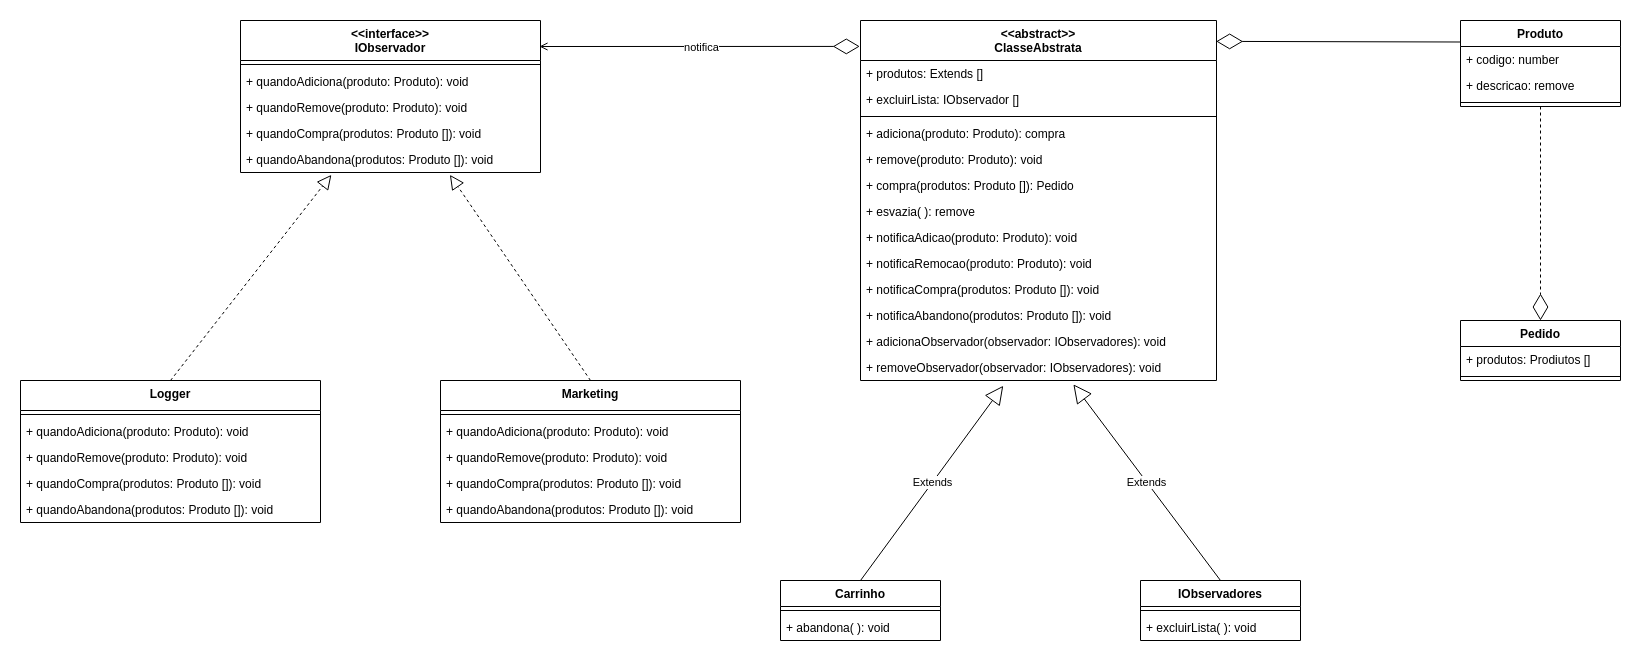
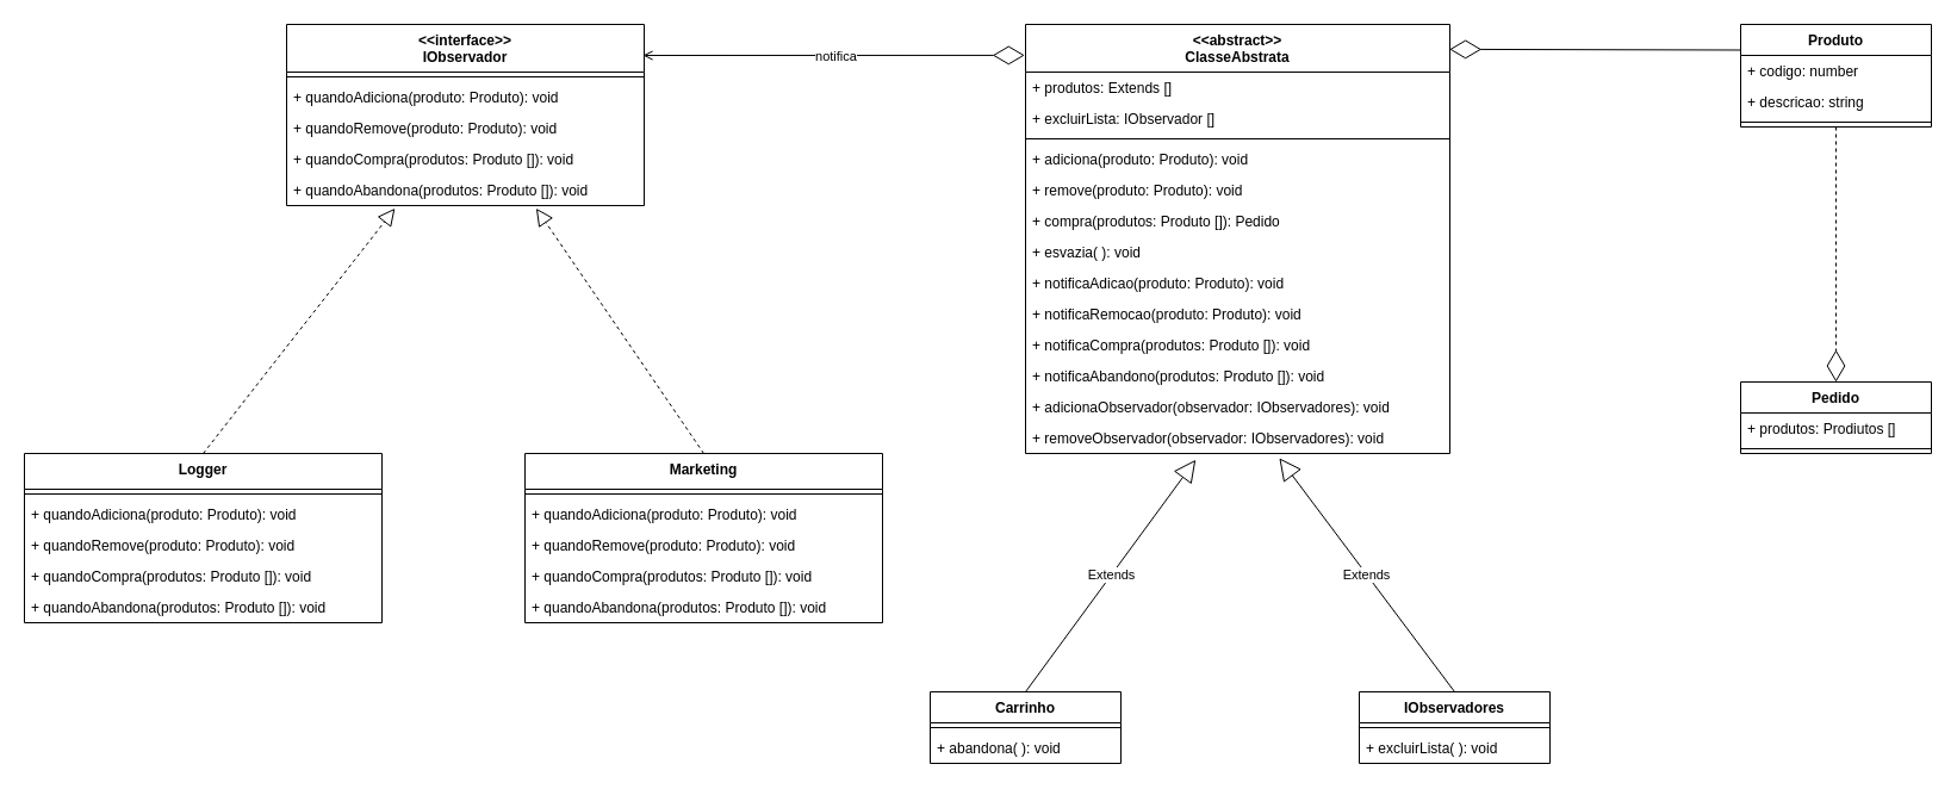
  <mxCell id="0" />
  <mxCell id="1" parent="0" />
  <mxCell id="2" value="Produto&#10;" style="swimlane;fontStyle=1;align=center;verticalAlign=top;childLayout=stackLayout;horizontal=1;startSize=26;horizontalStack=0;resizeParent=1;resizeParentMax=0;resizeLast=0;collapsible=1;marginBottom=0;" parent="1" vertex="1"><mxGeometry x="1460" width="160" height="86" as="geometry" y="20" /></mxCell>
  <mxCell id="3" value="+ codigo: number" style="text;strokeColor=none;fillColor=none;align=left;verticalAlign=top;spacingLeft=4;spacingRight=4;overflow=hidden;rotatable=0;points=[[0,0.5],[1,0.5]];portConstraint=eastwest;" parent="2" vertex="1"><mxGeometry y="26" width="160" height="26" as="geometry" /></mxCell>
- <mxCell id="4" value="+ descricao: remove" style="text;strokeColor=none;fillColor=none;align=left;verticalAlign=top;spacingLeft=4;spacingRight=4;overflow=hidden;rotatable=0;points=[[0,0.5],[1,0.5]];portConstraint=eastwest;" parent="2" vertex="1"><mxGeometry y="52" width="160" height="26" as="geometry" /></mxCell>
+ <mxCell id="4" value="+ descricao: string" style="text;strokeColor=none;fillColor=none;align=left;verticalAlign=top;spacingLeft=4;spacingRight=4;overflow=hidden;rotatable=0;points=[[0,0.5],[1,0.5]];portConstraint=eastwest;" parent="2" vertex="1"><mxGeometry y="52" width="160" height="26" as="geometry" /></mxCell>
  <mxCell id="5" value="" style="line;strokeWidth=1;fillColor=none;align=left;verticalAlign=middle;spacingTop=-1;spacingLeft=3;spacingRight=3;rotatable=0;labelPosition=right;points=[];portConstraint=eastwest;" parent="2" vertex="1"><mxGeometry y="78" width="160" height="8" as="geometry" /></mxCell>
  <mxCell id="6" value="&lt;&lt;abstract&gt;&gt;&#10;ClasseAbstrata&#10;" style="swimlane;fontStyle=1;align=center;verticalAlign=top;childLayout=stackLayout;horizontal=1;startSize=40;horizontalStack=0;resizeParent=1;resizeParentMax=0;resizeLast=0;collapsible=1;marginBottom=0;" parent="1" vertex="1"><mxGeometry x="860" width="356" height="360" as="geometry" y="20" /></mxCell>
  <mxCell id="7" value="+ produtos: Extends []" style="text;strokeColor=none;fillColor=none;align=left;verticalAlign=top;spacingLeft=4;spacingRight=4;overflow=hidden;rotatable=0;points=[[0,0.5],[1,0.5]];portConstraint=eastwest;" parent="6" vertex="1"><mxGeometry y="40" width="356" height="26" as="geometry" /></mxCell>
  <mxCell id="8" value="+ excluirLista: IObservador []" style="text;strokeColor=none;fillColor=none;align=left;verticalAlign=top;spacingLeft=4;spacingRight=4;overflow=hidden;rotatable=0;points=[[0,0.5],[1,0.5]];portConstraint=eastwest;" parent="6" vertex="1"><mxGeometry y="66" width="356" height="26" as="geometry" /></mxCell>
  <mxCell id="9" value="" style="line;strokeWidth=1;fillColor=none;align=left;verticalAlign=middle;spacingTop=-1;spacingLeft=3;spacingRight=3;rotatable=0;labelPosition=right;points=[];portConstraint=eastwest;" parent="6" vertex="1"><mxGeometry y="92" width="356" height="8" as="geometry" /></mxCell>
- <mxCell id="10" value="+ adiciona(produto: Produto): compra" style="text;strokeColor=none;fillColor=none;align=left;verticalAlign=top;spacingLeft=4;spacingRight=4;overflow=hidden;rotatable=0;points=[[0,0.5],[1,0.5]];portConstraint=eastwest;" parent="6" vertex="1"><mxGeometry y="100" width="356" height="26" as="geometry" /></mxCell>
+ <mxCell id="10" value="+ adiciona(produto: Produto): void" style="text;strokeColor=none;fillColor=none;align=left;verticalAlign=top;spacingLeft=4;spacingRight=4;overflow=hidden;rotatable=0;points=[[0,0.5],[1,0.5]];portConstraint=eastwest;" parent="6" vertex="1"><mxGeometry y="100" width="356" height="26" as="geometry" /></mxCell>
  <mxCell id="11" value="+ remove(produto: Produto): void&#10;" style="text;strokeColor=none;fillColor=none;align=left;verticalAlign=top;spacingLeft=4;spacingRight=4;overflow=hidden;rotatable=0;points=[[0,0.5],[1,0.5]];portConstraint=eastwest;" parent="6" vertex="1"><mxGeometry y="126" width="356" height="26" as="geometry" /></mxCell>
  <mxCell id="12" value="+ compra(produtos: Produto []): Pedido" style="text;strokeColor=none;fillColor=none;align=left;verticalAlign=top;spacingLeft=4;spacingRight=4;overflow=hidden;rotatable=0;points=[[0,0.5],[1,0.5]];portConstraint=eastwest;" parent="6" vertex="1"><mxGeometry y="152" width="356" height="26" as="geometry" /></mxCell>
- <mxCell id="13" value="+ esvazia( ): remove" style="text;strokeColor=none;fillColor=none;align=left;verticalAlign=top;spacingLeft=4;spacingRight=4;overflow=hidden;rotatable=0;points=[[0,0.5],[1,0.5]];portConstraint=eastwest;" parent="6" vertex="1"><mxGeometry y="178" width="356" height="26" as="geometry" /></mxCell>
+ <mxCell id="13" value="+ esvazia( ): void" style="text;strokeColor=none;fillColor=none;align=left;verticalAlign=top;spacingLeft=4;spacingRight=4;overflow=hidden;rotatable=0;points=[[0,0.5],[1,0.5]];portConstraint=eastwest;" parent="6" vertex="1"><mxGeometry y="178" width="356" height="26" as="geometry" /></mxCell>
  <mxCell id="14" value="+ notificaAdicao(produto: Produto): void&#10;" style="text;strokeColor=none;fillColor=none;align=left;verticalAlign=top;spacingLeft=4;spacingRight=4;overflow=hidden;rotatable=0;points=[[0,0.5],[1,0.5]];portConstraint=eastwest;" parent="6" vertex="1"><mxGeometry y="204" width="356" height="26" as="geometry" /></mxCell>
  <mxCell id="15" value="+ notificaRemocao(produto: Produto): void&#10;" style="text;strokeColor=none;fillColor=none;align=left;verticalAlign=top;spacingLeft=4;spacingRight=4;overflow=hidden;rotatable=0;points=[[0,0.5],[1,0.5]];portConstraint=eastwest;" parent="6" vertex="1"><mxGeometry y="230" width="356" height="26" as="geometry" /></mxCell>
  <mxCell id="16" value="+ notificaCompra(produtos: Produto []): void" style="text;strokeColor=none;fillColor=none;align=left;verticalAlign=top;spacingLeft=4;spacingRight=4;overflow=hidden;rotatable=0;points=[[0,0.5],[1,0.5]];portConstraint=eastwest;" parent="6" vertex="1"><mxGeometry y="256" width="356" height="26" as="geometry" /></mxCell>
  <mxCell id="17" value="+ notificaAbandono(produtos: Produto []): void" style="text;strokeColor=none;fillColor=none;align=left;verticalAlign=top;spacingLeft=4;spacingRight=4;overflow=hidden;rotatable=0;points=[[0,0.5],[1,0.5]];portConstraint=eastwest;" parent="6" vertex="1"><mxGeometry y="282" width="356" height="26" as="geometry" /></mxCell>
  <mxCell id="18" value="+ adicionaObservador(observador: IObservadores): void&#10;" style="text;strokeColor=none;fillColor=none;align=left;verticalAlign=top;spacingLeft=4;spacingRight=4;overflow=hidden;rotatable=0;points=[[0,0.5],[1,0.5]];portConstraint=eastwest;" parent="6" vertex="1"><mxGeometry y="308" width="356" height="26" as="geometry" /></mxCell>
  <mxCell id="19" value="+ removeObservador(observador: IObservadores): void" style="text;strokeColor=none;fillColor=none;align=left;verticalAlign=top;spacingLeft=4;spacingRight=4;overflow=hidden;rotatable=0;points=[[0,0.5],[1,0.5]];portConstraint=eastwest;" parent="6" vertex="1"><mxGeometry y="334" width="356" height="26" as="geometry" /></mxCell>
  <mxCell id="20" value="" style="endArrow=diamondThin;endFill=0;endSize=24;html=1;exitX=0;exitY=0.25;exitDx=0;exitDy=0;entryX=0.999;entryY=0.058;entryDx=0;entryDy=0;entryPerimeter=0;" parent="1" source="2" target="6" edge="1"><mxGeometry width="160" relative="1" as="geometry"><mxPoint x="1060" y="220" as="sourcePoint" /><mxPoint x="1220" y="220" as="targetPoint" /></mxGeometry></mxCell>
  <mxCell id="21" value="" style="endArrow=diamondThin;endFill=0;endSize=24;html=1;entryX=0.5;entryY=0;entryDx=0;entryDy=0;exitX=0.5;exitY=1;exitDx=0;exitDy=0;dashed=1;" parent="1" source="2" target="22" edge="1"><mxGeometry width="160" relative="1" as="geometry"><mxPoint x="1060" y="220" as="sourcePoint" /><mxPoint x="1220" y="220" as="targetPoint" /></mxGeometry></mxCell>
  <mxCell id="22" value="Pedido" style="swimlane;fontStyle=1;align=center;verticalAlign=top;childLayout=stackLayout;horizontal=1;startSize=26;horizontalStack=0;resizeParent=1;resizeParentMax=0;resizeLast=0;collapsible=1;marginBottom=0;" parent="1" vertex="1"><mxGeometry x="1460" y="320" width="160" height="60" as="geometry" /></mxCell>
  <mxCell id="23" value="+ produtos: Prodiutos []" style="text;strokeColor=none;fillColor=none;align=left;verticalAlign=top;spacingLeft=4;spacingRight=4;overflow=hidden;rotatable=0;points=[[0,0.5],[1,0.5]];portConstraint=eastwest;" parent="22" vertex="1"><mxGeometry y="26" width="160" height="26" as="geometry" /></mxCell>
  <mxCell id="24" value="" style="line;strokeWidth=1;fillColor=none;align=left;verticalAlign=middle;spacingTop=-1;spacingLeft=3;spacingRight=3;rotatable=0;labelPosition=right;points=[];portConstraint=eastwest;" parent="22" vertex="1"><mxGeometry y="52" width="160" height="8" as="geometry" /></mxCell>
  <mxCell id="25" value="IObservadores" style="swimlane;fontStyle=1;align=center;verticalAlign=top;childLayout=stackLayout;horizontal=1;startSize=26;horizontalStack=0;resizeParent=1;resizeParentMax=0;resizeLast=0;collapsible=1;marginBottom=0;" parent="1" vertex="1"><mxGeometry x="1140" y="580" width="160" height="60" as="geometry" /></mxCell>
  <mxCell id="26" value="" style="line;strokeWidth=1;fillColor=none;align=left;verticalAlign=middle;spacingTop=-1;spacingLeft=3;spacingRight=3;rotatable=0;labelPosition=right;points=[];portConstraint=eastwest;" parent="25" vertex="1"><mxGeometry y="26" width="160" height="8" as="geometry" /></mxCell>
  <mxCell id="27" value="+ excluirLista( ): void" style="text;strokeColor=none;fillColor=none;align=left;verticalAlign=top;spacingLeft=4;spacingRight=4;overflow=hidden;rotatable=0;points=[[0,0.5],[1,0.5]];portConstraint=eastwest;" parent="25" vertex="1"><mxGeometry y="34" width="160" height="26" as="geometry" /></mxCell>
  <mxCell id="28" value="Carrinho" style="swimlane;fontStyle=1;align=center;verticalAlign=top;childLayout=stackLayout;horizontal=1;startSize=26;horizontalStack=0;resizeParent=1;resizeParentMax=0;resizeLast=0;collapsible=1;marginBottom=0;" parent="1" vertex="1"><mxGeometry x="780" y="580" width="160" height="60" as="geometry" /></mxCell>
  <mxCell id="29" value="" style="line;strokeWidth=1;fillColor=none;align=left;verticalAlign=middle;spacingTop=-1;spacingLeft=3;spacingRight=3;rotatable=0;labelPosition=right;points=[];portConstraint=eastwest;" parent="28" vertex="1"><mxGeometry y="26" width="160" height="8" as="geometry" /></mxCell>
  <mxCell id="30" value="+ abandona( ): void" style="text;strokeColor=none;fillColor=none;align=left;verticalAlign=top;spacingLeft=4;spacingRight=4;overflow=hidden;rotatable=0;points=[[0,0.5],[1,0.5]];portConstraint=eastwest;" parent="28" vertex="1"><mxGeometry y="34" width="160" height="26" as="geometry" /></mxCell>
  <mxCell id="31" value="Extends" style="endArrow=block;endSize=16;endFill=0;html=1;exitX=0.5;exitY=0;exitDx=0;exitDy=0;entryX=0.401;entryY=1.203;entryDx=0;entryDy=0;entryPerimeter=0;" parent="1" source="28" target="19" edge="1"><mxGeometry width="160" relative="1" as="geometry"><mxPoint x="990" y="390" as="sourcePoint" /><mxPoint x="1150" y="390" as="targetPoint" /></mxGeometry></mxCell>
  <mxCell id="32" value="Extends" style="endArrow=block;endSize=16;endFill=0;html=1;exitX=0.5;exitY=0;exitDx=0;exitDy=0;entryX=0.598;entryY=1.148;entryDx=0;entryDy=0;entryPerimeter=0;" parent="1" source="25" target="19" edge="1"><mxGeometry width="160" relative="1" as="geometry"><mxPoint x="990" y="390" as="sourcePoint" /><mxPoint x="1150" y="390" as="targetPoint" /></mxGeometry></mxCell>
  <mxCell id="33" value="&lt;&lt;interface&gt;&gt;&#10;IObservador" style="swimlane;fontStyle=1;align=center;verticalAlign=top;childLayout=stackLayout;horizontal=1;startSize=40;horizontalStack=0;resizeParent=1;resizeParentMax=0;resizeLast=0;collapsible=1;marginBottom=0;" vertex="1" parent="1"><mxGeometry x="240" width="300" height="152" as="geometry" y="20" /></mxCell>
  <mxCell id="34" value="" style="line;strokeWidth=1;fillColor=none;align=left;verticalAlign=middle;spacingTop=-1;spacingLeft=3;spacingRight=3;rotatable=0;labelPosition=right;points=[];portConstraint=eastwest;" vertex="1" parent="33"><mxGeometry y="40" width="300" height="8" as="geometry" /></mxCell>
  <mxCell id="35" value="+ quandoAdiciona(produto: Produto): void" style="text;strokeColor=none;fillColor=none;align=left;verticalAlign=top;spacingLeft=4;spacingRight=4;overflow=hidden;rotatable=0;points=[[0,0.5],[1,0.5]];portConstraint=eastwest;" vertex="1" parent="33"><mxGeometry y="48" width="300" height="26" as="geometry" /></mxCell>
  <mxCell id="36" value="+ quandoRemove(produto: Produto): void" style="text;strokeColor=none;fillColor=none;align=left;verticalAlign=top;spacingLeft=4;spacingRight=4;overflow=hidden;rotatable=0;points=[[0,0.5],[1,0.5]];portConstraint=eastwest;" vertex="1" parent="33"><mxGeometry y="74" width="300" height="26" as="geometry" /></mxCell>
  <mxCell id="37" value="+ quandoCompra(produtos: Produto []): void" style="text;strokeColor=none;fillColor=none;align=left;verticalAlign=top;spacingLeft=4;spacingRight=4;overflow=hidden;rotatable=0;points=[[0,0.5],[1,0.5]];portConstraint=eastwest;" vertex="1" parent="33"><mxGeometry y="100" width="300" height="26" as="geometry" /></mxCell>
  <mxCell id="38" value="+ quandoAbandona(produtos: Produto []): void" style="text;strokeColor=none;fillColor=none;align=left;verticalAlign=top;spacingLeft=4;spacingRight=4;overflow=hidden;rotatable=0;points=[[0,0.5],[1,0.5]];portConstraint=eastwest;" vertex="1" parent="33"><mxGeometry y="126" width="300" height="26" as="geometry" /></mxCell>
  <mxCell id="39" value="Marketing" style="swimlane;fontStyle=1;align=center;verticalAlign=top;childLayout=stackLayout;horizontal=1;startSize=30;horizontalStack=0;resizeParent=1;resizeParentMax=0;resizeLast=0;collapsible=1;marginBottom=0;" vertex="1" parent="1"><mxGeometry x="440" y="380" width="300" height="142" as="geometry" /></mxCell>
  <mxCell id="40" value="" style="line;strokeWidth=1;fillColor=none;align=left;verticalAlign=middle;spacingTop=-1;spacingLeft=3;spacingRight=3;rotatable=0;labelPosition=right;points=[];portConstraint=eastwest;" vertex="1" parent="39"><mxGeometry y="30" width="300" height="8" as="geometry" /></mxCell>
  <mxCell id="41" value="+ quandoAdiciona(produto: Produto): void" style="text;strokeColor=none;fillColor=none;align=left;verticalAlign=top;spacingLeft=4;spacingRight=4;overflow=hidden;rotatable=0;points=[[0,0.5],[1,0.5]];portConstraint=eastwest;" vertex="1" parent="39"><mxGeometry y="38" width="300" height="26" as="geometry" /></mxCell>
  <mxCell id="42" value="+ quandoRemove(produto: Produto): void" style="text;strokeColor=none;fillColor=none;align=left;verticalAlign=top;spacingLeft=4;spacingRight=4;overflow=hidden;rotatable=0;points=[[0,0.5],[1,0.5]];portConstraint=eastwest;" vertex="1" parent="39"><mxGeometry y="64" width="300" height="26" as="geometry" /></mxCell>
  <mxCell id="43" value="+ quandoCompra(produtos: Produto []): void" style="text;strokeColor=none;fillColor=none;align=left;verticalAlign=top;spacingLeft=4;spacingRight=4;overflow=hidden;rotatable=0;points=[[0,0.5],[1,0.5]];portConstraint=eastwest;" vertex="1" parent="39"><mxGeometry y="90" width="300" height="26" as="geometry" /></mxCell>
  <mxCell id="44" value="+ quandoAbandona(produtos: Produto []): void" style="text;strokeColor=none;fillColor=none;align=left;verticalAlign=top;spacingLeft=4;spacingRight=4;overflow=hidden;rotatable=0;points=[[0,0.5],[1,0.5]];portConstraint=eastwest;" vertex="1" parent="39"><mxGeometry y="116" width="300" height="26" as="geometry" /></mxCell>
  <mxCell id="45" value="Logger" style="swimlane;fontStyle=1;align=center;verticalAlign=top;childLayout=stackLayout;horizontal=1;startSize=30;horizontalStack=0;resizeParent=1;resizeParentMax=0;resizeLast=0;collapsible=1;marginBottom=0;" vertex="1" parent="1"><mxGeometry x="20" y="380" width="300" height="142" as="geometry" /></mxCell>
  <mxCell id="46" value="" style="line;strokeWidth=1;fillColor=none;align=left;verticalAlign=middle;spacingTop=-1;spacingLeft=3;spacingRight=3;rotatable=0;labelPosition=right;points=[];portConstraint=eastwest;" vertex="1" parent="45"><mxGeometry y="30" width="300" height="8" as="geometry" /></mxCell>
  <mxCell id="47" value="+ quandoAdiciona(produto: Produto): void" style="text;strokeColor=none;fillColor=none;align=left;verticalAlign=top;spacingLeft=4;spacingRight=4;overflow=hidden;rotatable=0;points=[[0,0.5],[1,0.5]];portConstraint=eastwest;" vertex="1" parent="45"><mxGeometry y="38" width="300" height="26" as="geometry" /></mxCell>
  <mxCell id="48" value="+ quandoRemove(produto: Produto): void" style="text;strokeColor=none;fillColor=none;align=left;verticalAlign=top;spacingLeft=4;spacingRight=4;overflow=hidden;rotatable=0;points=[[0,0.5],[1,0.5]];portConstraint=eastwest;" vertex="1" parent="45"><mxGeometry y="64" width="300" height="26" as="geometry" /></mxCell>
  <mxCell id="49" value="+ quandoCompra(produtos: Produto []): void" style="text;strokeColor=none;fillColor=none;align=left;verticalAlign=top;spacingLeft=4;spacingRight=4;overflow=hidden;rotatable=0;points=[[0,0.5],[1,0.5]];portConstraint=eastwest;" vertex="1" parent="45"><mxGeometry y="90" width="300" height="26" as="geometry" /></mxCell>
  <mxCell id="50" value="+ quandoAbandona(produtos: Produto []): void" style="text;strokeColor=none;fillColor=none;align=left;verticalAlign=top;spacingLeft=4;spacingRight=4;overflow=hidden;rotatable=0;points=[[0,0.5],[1,0.5]];portConstraint=eastwest;" vertex="1" parent="45"><mxGeometry y="116" width="300" height="26" as="geometry" /></mxCell>
  <mxCell id="51" value="" style="endArrow=block;dashed=1;endFill=0;endSize=12;html=1;exitX=0.5;exitY=0;exitDx=0;exitDy=0;entryX=0.698;entryY=1.09;entryDx=0;entryDy=0;entryPerimeter=0;" edge="1" parent="1" source="39" target="38"><mxGeometry width="160" relative="1" as="geometry"><mxPoint x="500" y="320" as="sourcePoint" /><mxPoint x="470" y="180" as="targetPoint" /></mxGeometry></mxCell>
  <mxCell id="52" value="" style="endArrow=block;dashed=1;endFill=0;endSize=12;html=1;exitX=0.5;exitY=0;exitDx=0;exitDy=0;entryX=0.303;entryY=1.09;entryDx=0;entryDy=0;entryPerimeter=0;" edge="1" parent="1" source="45" target="38"><mxGeometry width="160" relative="1" as="geometry"><mxPoint x="500" y="320" as="sourcePoint" /><mxPoint x="660" y="320" as="targetPoint" /></mxGeometry></mxCell>
  <mxCell id="53" value="" style="endArrow=diamondThin;endFill=0;endSize=24;html=1;entryX=-0.002;entryY=0.072;entryDx=0;entryDy=0;entryPerimeter=0;startArrow=open;startFill=0;" edge="1" parent="1" target="6"><mxGeometry width="160" relative="1" as="geometry"><mxPoint x="539" y="46" as="sourcePoint" /><mxPoint x="680" y="320" as="targetPoint" /></mxGeometry></mxCell>
  <mxCell id="54" value="notifica" style="edgeLabel;html=1;align=center;verticalAlign=middle;resizable=0;points=[];" vertex="1" connectable="0" parent="53"><mxGeometry x="-0.252" y="-2" relative="1" as="geometry"><mxPoint x="41" y="-1.97" as="offset" /></mxGeometry></mxCell>
